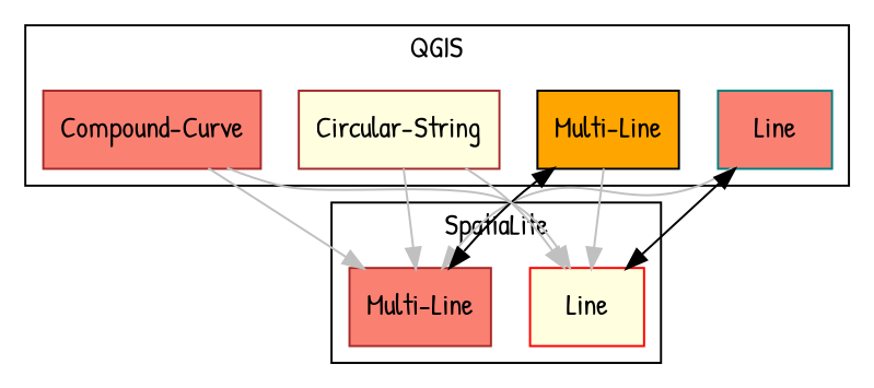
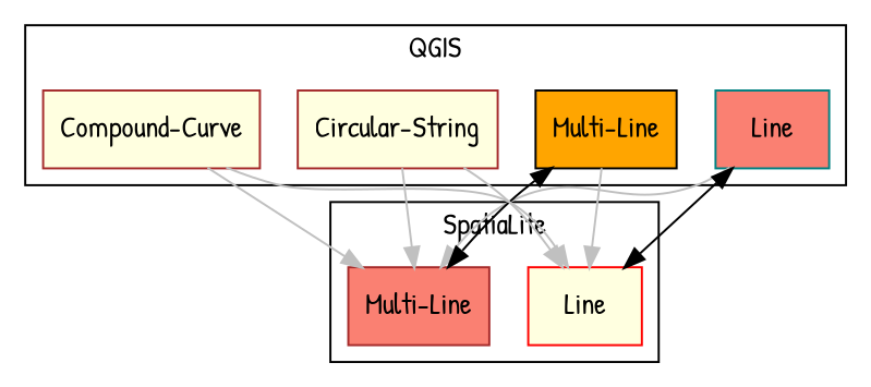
  digraph {
    rankdir=TB
    fontname="Patrick Hand"
    node [fontname="Patrick Hand" shape=record style=filled fillcolor=salmon color=brown]
    edge [color=grey fontname="Patrick Hand"]
    Line [color=teal]
    "Multi-Line" [fillcolor=orange color=black]
    "Circular-String" [fillcolor=lightyellow]
-   "Compound-Curve"
+   "Compound-Curve" [fillcolor=lightyellow]
    n5 [label=Line fillcolor=lightyellow color=red]
    n6 [label="Multi-Line"]
    subgraph cluster_1 {
      label=QGIS
      Line
      "Multi-Line"
      "Circular-String"
      "Compound-Curve"
    }
    subgraph cluster_2 {
      label=SpatiaLite
      n5
      n6
    }
    Line -> n6
    "Multi-Line" -> n5
    "Multi-Line" -> n6 [dir=both color=""]
    "Circular-String" -> n5
    "Circular-String" -> n6
    "Compound-Curve" -> n5
    "Compound-Curve" -> n6
    n5 -> Line [dir=both color=""]
  }
